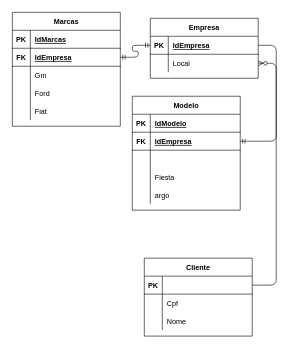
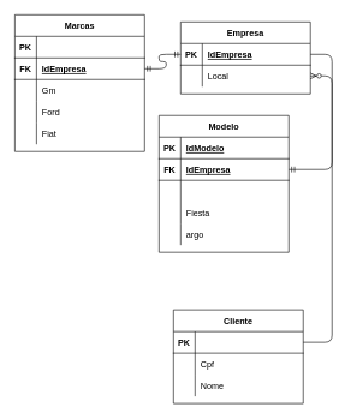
  <mxCell id="0" />
  <mxCell id="1" parent="0" />
  <mxCell id="2" value="Marcas" style="shape=table;startSize=30;container=1;collapsible=1;childLayout=tableLayout;fixedRows=1;rowLines=0;fontStyle=1;align=center;resizeLast=1;" vertex="1" parent="1"><mxGeometry x="20" y="20" width="180" height="190" as="geometry" /></mxCell>
  <mxCell id="3" value="" style="shape=partialRectangle;collapsible=0;dropTarget=0;pointerEvents=0;fillColor=none;top=0;left=0;bottom=1;right=0;points=[[0,0.5],[1,0.5]];portConstraint=eastwest;" vertex="1" parent="2"><mxGeometry y="30" width="180" height="30" as="geometry" /></mxCell>
  <mxCell id="4" value="PK" style="shape=partialRectangle;connectable=0;fillColor=none;top=0;left=0;bottom=0;right=0;fontStyle=1;overflow=hidden;" vertex="1" parent="3"><mxGeometry width="30" height="30" as="geometry" /></mxCell>
- <mxCell id="5" value="IdMarcas" style="shape=partialRectangle;connectable=0;fillColor=none;top=0;left=0;bottom=0;right=0;align=left;spacingLeft=6;fontStyle=5;overflow=hidden;" vertex="1" parent="3"><mxGeometry x="30" width="150" height="30" as="geometry" /></mxCell>
  <mxCell id="6" value="" style="shape=partialRectangle;collapsible=0;dropTarget=0;pointerEvents=0;fillColor=none;top=0;left=0;bottom=1;right=0;points=[[0,0.5],[1,0.5]];portConstraint=eastwest;" vertex="1" parent="2"><mxGeometry y="60" width="180" height="30" as="geometry" /></mxCell>
  <mxCell id="7" value="FK" style="shape=partialRectangle;connectable=0;fillColor=none;top=0;left=0;bottom=0;right=0;fontStyle=1;overflow=hidden;" vertex="1" parent="6"><mxGeometry width="30" height="30" as="geometry" /></mxCell>
  <mxCell id="8" value="IdEmpresa" style="shape=partialRectangle;connectable=0;fillColor=none;top=0;left=0;bottom=0;right=0;align=left;spacingLeft=6;fontStyle=5;overflow=hidden;" vertex="1" parent="6"><mxGeometry x="30" width="150" height="30" as="geometry" /></mxCell>
  <mxCell id="9" value="" style="shape=partialRectangle;collapsible=0;dropTarget=0;pointerEvents=0;fillColor=none;top=0;left=0;bottom=0;right=0;points=[[0,0.5],[1,0.5]];portConstraint=eastwest;" vertex="1" parent="2"><mxGeometry y="90" width="180" height="30" as="geometry" /></mxCell>
  <mxCell id="10" value="" style="shape=partialRectangle;connectable=0;fillColor=none;top=0;left=0;bottom=0;right=0;editable=1;overflow=hidden;" vertex="1" parent="9"><mxGeometry width="30" height="30" as="geometry" /></mxCell>
  <mxCell id="11" value="Gm" style="shape=partialRectangle;connectable=0;fillColor=none;top=0;left=0;bottom=0;right=0;align=left;spacingLeft=6;overflow=hidden;" vertex="1" parent="9"><mxGeometry x="30" width="150" height="30" as="geometry" /></mxCell>
  <mxCell id="12" value="" style="shape=partialRectangle;collapsible=0;dropTarget=0;pointerEvents=0;fillColor=none;top=0;left=0;bottom=0;right=0;points=[[0,0.5],[1,0.5]];portConstraint=eastwest;" vertex="1" parent="2"><mxGeometry y="120" width="180" height="30" as="geometry" /></mxCell>
  <mxCell id="13" value="" style="shape=partialRectangle;connectable=0;fillColor=none;top=0;left=0;bottom=0;right=0;editable=1;overflow=hidden;" vertex="1" parent="12"><mxGeometry width="30" height="30" as="geometry" /></mxCell>
  <mxCell id="14" value="Ford" style="shape=partialRectangle;connectable=0;fillColor=none;top=0;left=0;bottom=0;right=0;align=left;spacingLeft=6;overflow=hidden;" vertex="1" parent="12"><mxGeometry x="30" width="150" height="30" as="geometry" /></mxCell>
  <mxCell id="15" value="" style="shape=partialRectangle;collapsible=0;dropTarget=0;pointerEvents=0;fillColor=none;top=0;left=0;bottom=0;right=0;points=[[0,0.5],[1,0.5]];portConstraint=eastwest;" vertex="1" parent="2"><mxGeometry y="150" width="180" height="30" as="geometry" /></mxCell>
  <mxCell id="16" value="" style="shape=partialRectangle;connectable=0;fillColor=none;top=0;left=0;bottom=0;right=0;editable=1;overflow=hidden;" vertex="1" parent="15"><mxGeometry width="30" height="30" as="geometry" /></mxCell>
  <mxCell id="17" value="Fiat" style="shape=partialRectangle;connectable=0;fillColor=none;top=0;left=0;bottom=0;right=0;align=left;spacingLeft=6;overflow=hidden;" vertex="1" parent="15"><mxGeometry x="30" width="150" height="30" as="geometry" /></mxCell>
  <mxCell id="18" value="Modelo" style="shape=table;startSize=30;container=1;collapsible=1;childLayout=tableLayout;fixedRows=1;rowLines=0;fontStyle=1;align=center;resizeLast=1;" vertex="1" parent="1"><mxGeometry x="220" y="160" width="180" height="190" as="geometry" /></mxCell>
  <mxCell id="19" value="" style="shape=partialRectangle;collapsible=0;dropTarget=0;pointerEvents=0;fillColor=none;top=0;left=0;bottom=1;right=0;points=[[0,0.5],[1,0.5]];portConstraint=eastwest;" vertex="1" parent="18"><mxGeometry y="30" width="180" height="30" as="geometry" /></mxCell>
  <mxCell id="20" value="PK" style="shape=partialRectangle;connectable=0;fillColor=none;top=0;left=0;bottom=0;right=0;fontStyle=1;overflow=hidden;" vertex="1" parent="19"><mxGeometry width="30" height="30" as="geometry" /></mxCell>
  <mxCell id="21" value="IdModelo" style="shape=partialRectangle;connectable=0;fillColor=none;top=0;left=0;bottom=0;right=0;align=left;spacingLeft=6;fontStyle=5;overflow=hidden;" vertex="1" parent="19"><mxGeometry x="30" width="150" height="30" as="geometry" /></mxCell>
  <mxCell id="22" value="" style="shape=partialRectangle;collapsible=0;dropTarget=0;pointerEvents=0;fillColor=none;top=0;left=0;bottom=1;right=0;points=[[0,0.5],[1,0.5]];portConstraint=eastwest;" vertex="1" parent="18"><mxGeometry y="60" width="180" height="30" as="geometry" /></mxCell>
  <mxCell id="23" value="FK" style="shape=partialRectangle;connectable=0;fillColor=none;top=0;left=0;bottom=0;right=0;fontStyle=1;overflow=hidden;" vertex="1" parent="22"><mxGeometry width="30" height="30" as="geometry" /></mxCell>
  <mxCell id="24" value="IdEmpresa" style="shape=partialRectangle;connectable=0;fillColor=none;top=0;left=0;bottom=0;right=0;align=left;spacingLeft=6;fontStyle=5;overflow=hidden;" vertex="1" parent="22"><mxGeometry x="30" width="150" height="30" as="geometry" /></mxCell>
  <mxCell id="25" value="" style="shape=partialRectangle;collapsible=0;dropTarget=0;pointerEvents=0;fillColor=none;top=0;left=0;bottom=0;right=0;points=[[0,0.5],[1,0.5]];portConstraint=eastwest;" vertex="1" parent="18"><mxGeometry y="90" width="180" height="30" as="geometry" /></mxCell>
  <mxCell id="26" value="" style="shape=partialRectangle;connectable=0;fillColor=none;top=0;left=0;bottom=0;right=0;editable=1;overflow=hidden;" vertex="1" parent="25"><mxGeometry width="30" height="30" as="geometry" /></mxCell>
  <mxCell id="27" value="" style="shape=partialRectangle;collapsible=0;dropTarget=0;pointerEvents=0;fillColor=none;top=0;left=0;bottom=0;right=0;points=[[0,0.5],[1,0.5]];portConstraint=eastwest;" vertex="1" parent="18"><mxGeometry y="120" width="180" height="30" as="geometry" /></mxCell>
  <mxCell id="28" value="" style="shape=partialRectangle;connectable=0;fillColor=none;top=0;left=0;bottom=0;right=0;editable=1;overflow=hidden;" vertex="1" parent="27"><mxGeometry width="30" height="30" as="geometry" /></mxCell>
  <mxCell id="29" value="Fiesta" style="shape=partialRectangle;connectable=0;fillColor=none;top=0;left=0;bottom=0;right=0;align=left;spacingLeft=6;overflow=hidden;" vertex="1" parent="27"><mxGeometry x="30" width="150" height="30" as="geometry" /></mxCell>
  <mxCell id="30" value="" style="shape=partialRectangle;collapsible=0;dropTarget=0;pointerEvents=0;fillColor=none;top=0;left=0;bottom=0;right=0;points=[[0,0.5],[1,0.5]];portConstraint=eastwest;" vertex="1" parent="18"><mxGeometry y="150" width="180" height="30" as="geometry" /></mxCell>
  <mxCell id="31" value="" style="shape=partialRectangle;connectable=0;fillColor=none;top=0;left=0;bottom=0;right=0;editable=1;overflow=hidden;" vertex="1" parent="30"><mxGeometry width="30" height="30" as="geometry" /></mxCell>
  <mxCell id="32" value="argo" style="shape=partialRectangle;connectable=0;fillColor=none;top=0;left=0;bottom=0;right=0;align=left;spacingLeft=6;overflow=hidden;" vertex="1" parent="30"><mxGeometry x="30" width="150" height="30" as="geometry" /></mxCell>
  <mxCell id="33" value="Cliente" style="shape=table;startSize=30;container=1;collapsible=1;childLayout=tableLayout;fixedRows=1;rowLines=0;fontStyle=1;align=center;resizeLast=1;" vertex="1" parent="1"><mxGeometry x="240" y="430" width="180" height="130" as="geometry" /></mxCell>
  <mxCell id="34" value="" style="shape=partialRectangle;collapsible=0;dropTarget=0;pointerEvents=0;fillColor=none;top=0;left=0;bottom=1;right=0;points=[[0,0.5],[1,0.5]];portConstraint=eastwest;" vertex="1" parent="33"><mxGeometry y="30" width="180" height="30" as="geometry" /></mxCell>
  <mxCell id="35" value="PK" style="shape=partialRectangle;connectable=0;fillColor=none;top=0;left=0;bottom=0;right=0;fontStyle=1;overflow=hidden;" vertex="1" parent="34"><mxGeometry width="30" height="30" as="geometry" /></mxCell>
  <mxCell id="36" value="" style="shape=partialRectangle;collapsible=0;dropTarget=0;pointerEvents=0;fillColor=none;top=0;left=0;bottom=0;right=0;points=[[0,0.5],[1,0.5]];portConstraint=eastwest;" vertex="1" parent="33"><mxGeometry y="60" width="180" height="30" as="geometry" /></mxCell>
  <mxCell id="37" value="" style="shape=partialRectangle;connectable=0;fillColor=none;top=0;left=0;bottom=0;right=0;editable=1;overflow=hidden;" vertex="1" parent="36"><mxGeometry width="30" height="30" as="geometry" /></mxCell>
  <mxCell id="38" value="Cpf" style="shape=partialRectangle;connectable=0;fillColor=none;top=0;left=0;bottom=0;right=0;align=left;spacingLeft=6;overflow=hidden;" vertex="1" parent="36"><mxGeometry x="30" width="150" height="30" as="geometry" /></mxCell>
  <mxCell id="39" value="" style="shape=partialRectangle;collapsible=0;dropTarget=0;pointerEvents=0;fillColor=none;top=0;left=0;bottom=0;right=0;points=[[0,0.5],[1,0.5]];portConstraint=eastwest;" vertex="1" parent="33"><mxGeometry y="90" width="180" height="30" as="geometry" /></mxCell>
  <mxCell id="40" value="" style="shape=partialRectangle;connectable=0;fillColor=none;top=0;left=0;bottom=0;right=0;editable=1;overflow=hidden;" vertex="1" parent="39"><mxGeometry width="30" height="30" as="geometry" /></mxCell>
  <mxCell id="41" value="Nome" style="shape=partialRectangle;connectable=0;fillColor=none;top=0;left=0;bottom=0;right=0;align=left;spacingLeft=6;overflow=hidden;" vertex="1" parent="39"><mxGeometry x="30" width="150" height="30" as="geometry" /></mxCell>
  <mxCell id="42" value="Empresa" style="shape=table;startSize=30;container=1;collapsible=1;childLayout=tableLayout;fixedRows=1;rowLines=0;fontStyle=1;align=center;resizeLast=1;" vertex="1" parent="1"><mxGeometry x="250" y="30" width="180" height="100" as="geometry" /></mxCell>
  <mxCell id="43" value="" style="shape=partialRectangle;collapsible=0;dropTarget=0;pointerEvents=0;fillColor=none;top=0;left=0;bottom=1;right=0;points=[[0,0.5],[1,0.5]];portConstraint=eastwest;" vertex="1" parent="42"><mxGeometry y="30" width="180" height="30" as="geometry" /></mxCell>
  <mxCell id="44" value="PK" style="shape=partialRectangle;connectable=0;fillColor=none;top=0;left=0;bottom=0;right=0;fontStyle=1;overflow=hidden;" vertex="1" parent="43"><mxGeometry width="30" height="30" as="geometry" /></mxCell>
  <mxCell id="45" value="IdEmpresa" style="shape=partialRectangle;connectable=0;fillColor=none;top=0;left=0;bottom=0;right=0;align=left;spacingLeft=6;fontStyle=5;overflow=hidden;" vertex="1" parent="43"><mxGeometry x="30" width="150" height="30" as="geometry" /></mxCell>
  <mxCell id="46" value="" style="shape=partialRectangle;collapsible=0;dropTarget=0;pointerEvents=0;fillColor=none;top=0;left=0;bottom=0;right=0;points=[[0,0.5],[1,0.5]];portConstraint=eastwest;" vertex="1" parent="42"><mxGeometry y="60" width="180" height="30" as="geometry" /></mxCell>
  <mxCell id="47" value="" style="shape=partialRectangle;connectable=0;fillColor=none;top=0;left=0;bottom=0;right=0;editable=1;overflow=hidden;" vertex="1" parent="46"><mxGeometry width="30" height="30" as="geometry" /></mxCell>
  <mxCell id="48" value="Local" style="shape=partialRectangle;connectable=0;fillColor=none;top=0;left=0;bottom=0;right=0;align=left;spacingLeft=6;overflow=hidden;" vertex="1" parent="46"><mxGeometry x="30" width="150" height="30" as="geometry" /></mxCell>
  <mxCell id="49" value="" style="edgeStyle=entityRelationEdgeStyle;fontSize=12;html=1;endArrow=ERmandOne;" edge="1" parent="1" source="43" target="22"><mxGeometry width="100" height="100" relative="1" as="geometry"><mxPoint x="320" y="420" as="sourcePoint" /><mxPoint x="420" y="320" as="targetPoint" /></mxGeometry></mxCell>
  <mxCell id="50" value="" style="edgeStyle=entityRelationEdgeStyle;fontSize=12;html=1;endArrow=ERmandOne;startArrow=ERmandOne;entryX=0;entryY=0.5;entryDx=0;entryDy=0;" edge="1" parent="1" source="6" target="43"><mxGeometry width="100" height="100" relative="1" as="geometry"><mxPoint x="320" y="420" as="sourcePoint" /><mxPoint x="420" y="320" as="targetPoint" /></mxGeometry></mxCell>
  <mxCell id="51" value="" style="edgeStyle=entityRelationEdgeStyle;fontSize=12;html=1;endArrow=ERzeroToMany;endFill=1;" edge="1" parent="1" source="34" target="46"><mxGeometry width="100" height="100" relative="1" as="geometry"><mxPoint x="320" y="420" as="sourcePoint" /><mxPoint x="420" y="320" as="targetPoint" /></mxGeometry></mxCell>
